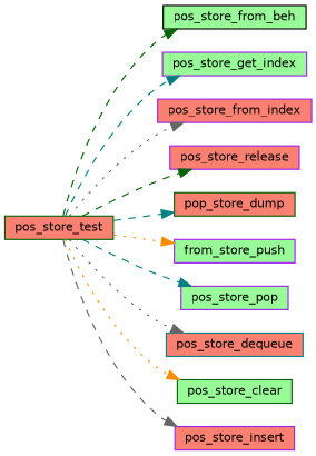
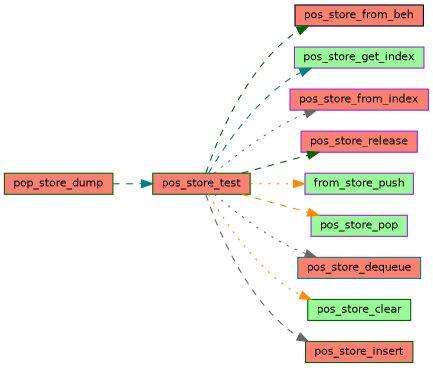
  digraph {
    rankdir=LR
    node [color=purple fillcolor=salmon fontname=Helvetica fontsize=10 shape=record style=filled]
    edge [color=gray40 fontname=Helvetica fontsize=10 labelfontname=Helvetica labelfontsize=10 style=dashed]
    n1 [color=darkgreen fontcolor=black height=0.2 label=pos_store_test width=0.4]
-   n2 [color=black fillcolor=palegreen height=0.2 label=pos_store_from_beh width=0.4]
+   n2 [color=black height=0.2 label=pos_store_from_beh width=0.4]
    n3 [fillcolor=palegreen height=0.2 label=pos_store_get_index width=0.4]
    n4 [height=0.2 label=pos_store_from_index width=0.4]
    n5 [height=0.2 label=pos_store_release width=0.4]
    n6 [color=darkgreen height=0.2 label=pop_store_dump width=0.4]
    n7 [fillcolor=palegreen height=0.2 label=from_store_push width=0.4]
    n8 [fillcolor=palegreen height=0.2 label=pos_store_pop width=0.4]
    n9 [color=teal height=0.2 label=pos_store_dequeue width=0.4]
    n10 [color=darkgreen fillcolor=palegreen height=0.2 label=pos_store_clear width=0.4]
-   n11 [height=0.2 label=pos_store_insert width=0.4]
+   n11 [color=darkgreen height=0.2 label=pos_store_insert width=0.4]
    n1 -> n2 [color=darkgreen]
    n1 -> n3 [color=teal]
    n1 -> n4 [style=dotted]
    n1 -> n5 [color=darkgreen]
-   n1 -> n6 [color=teal]
+   n6 -> n1 [color=teal]
    n1 -> n7 [color=darkorange style=dotted]
-   n1 -> n8 [color=teal]
+   n1 -> n8 [color=darkorange]
    n1 -> n9 [style=dotted]
    n1 -> n10 [color=darkorange style=dotted]
    n1 -> n11
  }
